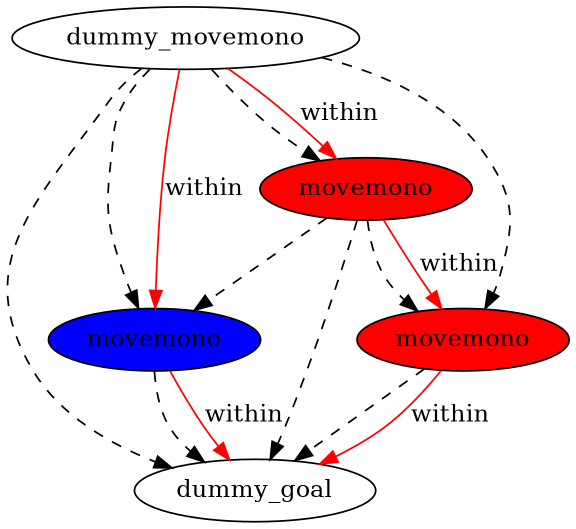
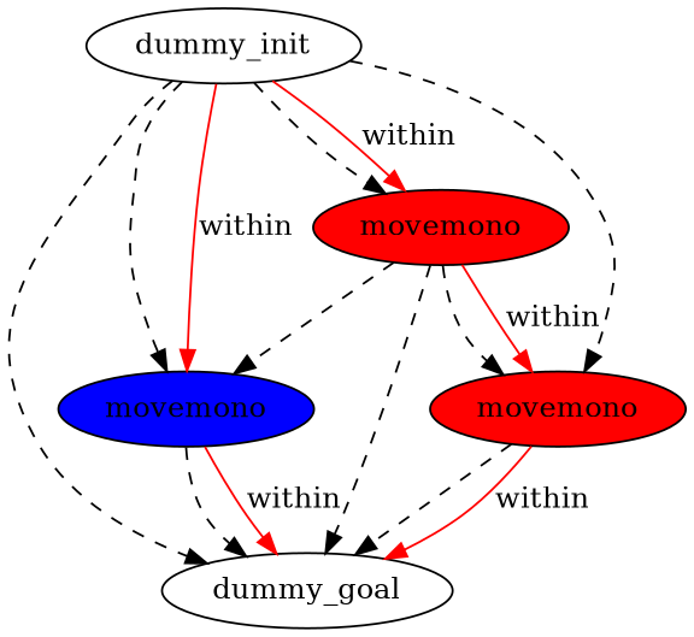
  digraph {
    node [fillcolor=white style=filled]
    edge [color=black style=dashed]
-   n1 [label=dummy_movemono]
+   n1 [label=dummy_init]
    n2 [label=dummy_goal]
    n3 [fillcolor=blue label=movemono]
    n4 [fillcolor=red label=movemono]
    n5 [fillcolor=red label=movemono]
    n1 -> n2
    n1 -> n3
    n1 -> n3 [color=red label=within style=""]
    n1 -> n4
    n1 -> n5
    n1 -> n5 [color=red label=within style=""]
    n3 -> n2
    n3 -> n2 [color=red label=within style=""]
    n4 -> n2
    n4 -> n2 [color=red label=within style=""]
    n5 -> n2
    n5 -> n3
    n5 -> n4
    n5 -> n4 [color=red label=within style=""]
  }
